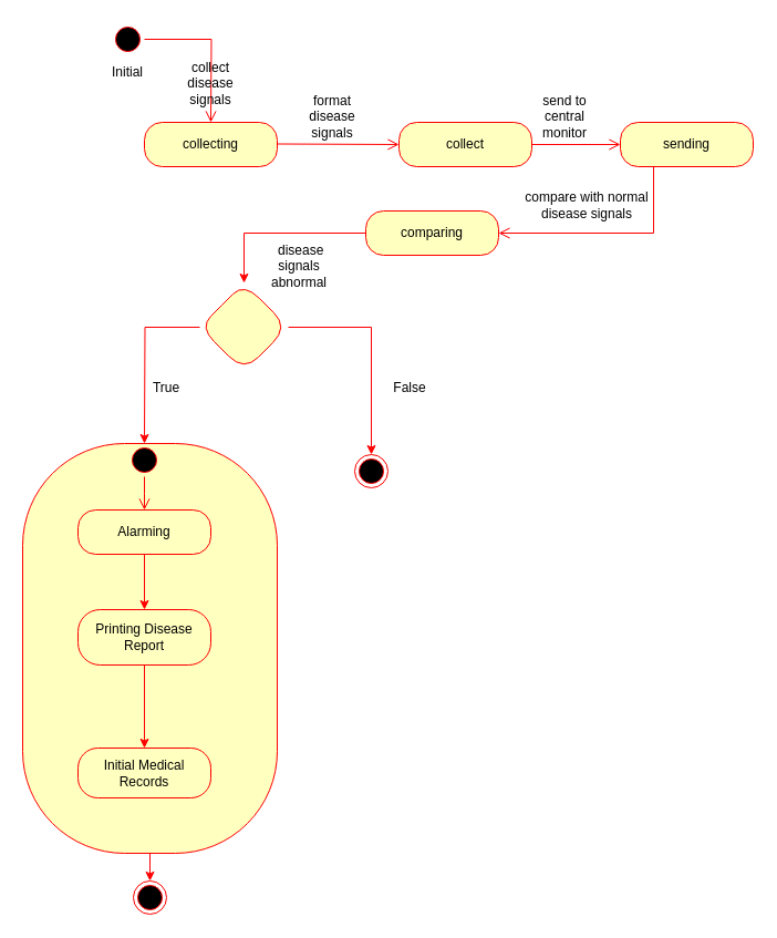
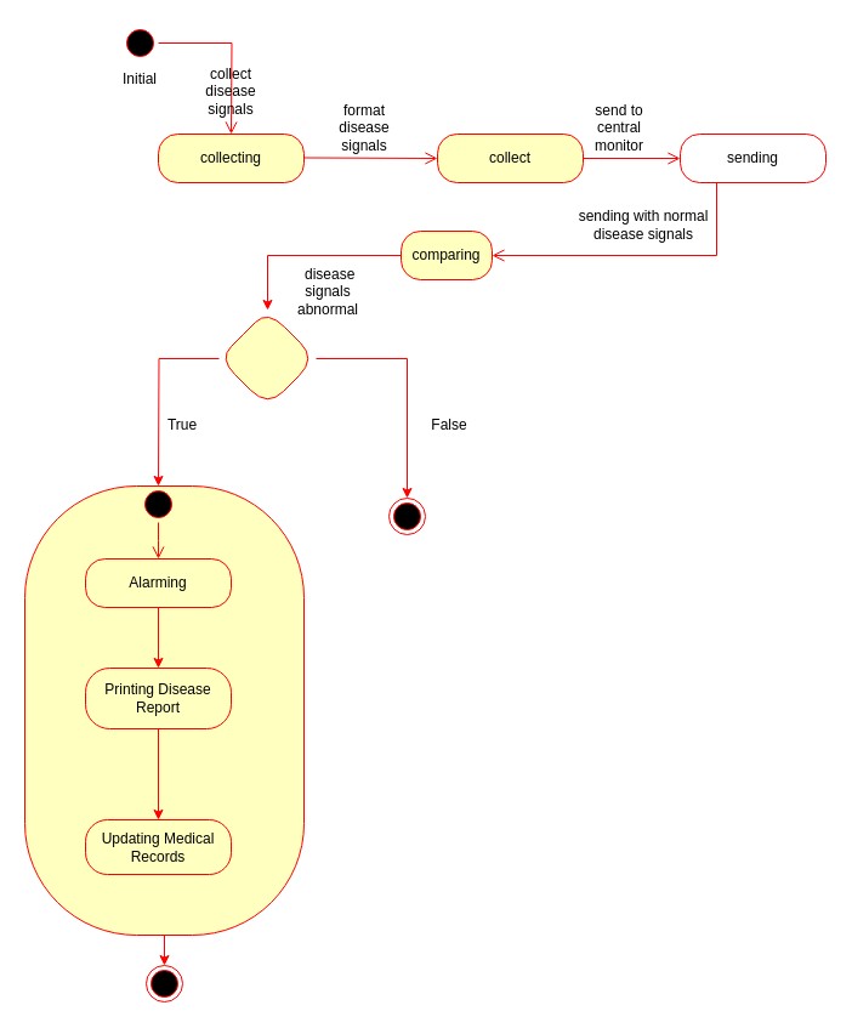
  <mxCell id="0" />
  <mxCell id="1" parent="0" />
  <mxCell id="2" value="" style="ellipse;html=1;shape=startState;fillColor=#000000;strokeColor=#ff0000;" parent="1" vertex="1"><mxGeometry x="100" y="20" width="30" height="30" as="geometry" /></mxCell>
  <mxCell id="3" value="" style="edgeStyle=orthogonalEdgeStyle;html=1;verticalAlign=bottom;endArrow=open;endSize=8;strokeColor=#ff0000;rounded=0;" parent="1" source="2" edge="1"><mxGeometry relative="1" as="geometry"><mxPoint x="190" y="110" as="targetPoint" /></mxGeometry></mxCell>
  <mxCell id="4" value="collecting" style="rounded=1;whiteSpace=wrap;html=1;arcSize=40;fontColor=#000000;fillColor=#ffffc0;strokeColor=#ff0000;" parent="1" vertex="1"><mxGeometry x="130" y="110" width="120" height="40" as="geometry" /></mxCell>
  <mxCell id="5" value="collect" style="rounded=1;whiteSpace=wrap;html=1;arcSize=40;fontColor=#000000;fillColor=#ffffc0;strokeColor=#ff0000;" parent="1" vertex="1"><mxGeometry x="360" y="110" width="120" height="40" as="geometry" /></mxCell>
  <mxCell id="6" value="" style="edgeStyle=orthogonalEdgeStyle;rounded=0;orthogonalLoop=1;jettySize=auto;html=1;fillColor=#e51400;strokeColor=#FF0000;" parent="1" source="7" target="19" edge="1"><mxGeometry relative="1" as="geometry" /></mxCell>
- <mxCell id="7" value="comparing" style="rounded=1;whiteSpace=wrap;html=1;arcSize=40;fontColor=#000000;fillColor=#ffffc0;strokeColor=#ff0000;" parent="1" vertex="1"><mxGeometry x="330" y="190" width="120" height="40" as="geometry" /></mxCell>
+ <mxCell id="7" value="comparing" style="rounded=1;whiteSpace=wrap;html=1;arcSize=40;fontColor=#000000;fillColor=#ffffc0;strokeColor=#ff0000;" parent="1" vertex="1"><mxGeometry x="330" y="190" width="75" height="40" as="geometry" /></mxCell>
  <mxCell id="8" value="" style="edgeStyle=orthogonalEdgeStyle;html=1;verticalAlign=bottom;endArrow=open;endSize=8;strokeColor=#ff0000;rounded=0;entryX=0;entryY=0.5;entryDx=0;entryDy=0;" parent="1" target="5" edge="1"><mxGeometry relative="1" as="geometry"><mxPoint x="350" y="130" as="targetPoint" /><mxPoint x="250" y="129.5" as="sourcePoint" /></mxGeometry></mxCell>
- <mxCell id="9" value="sending" style="rounded=1;whiteSpace=wrap;html=1;arcSize=40;fontColor=#000000;fillColor=#ffffc0;strokeColor=#ff0000;" parent="1" vertex="1"><mxGeometry x="560" y="110" width="120" height="40" as="geometry" /></mxCell>
+ <mxCell id="9" value="sending" style="rounded=1;whiteSpace=wrap;html=1;arcSize=40;fontColor=#000000;fillColor=#ffffff;strokeColor=#ff0000;" parent="1" vertex="1"><mxGeometry x="560" y="110" width="120" height="40" as="geometry" /></mxCell>
  <mxCell id="10" value="" style="edgeStyle=orthogonalEdgeStyle;html=1;verticalAlign=bottom;endArrow=open;endSize=8;strokeColor=#ff0000;rounded=0;exitX=1;exitY=0.5;exitDx=0;exitDy=0;entryX=0;entryY=0.5;entryDx=0;entryDy=0;" parent="1" source="5" target="9" edge="1"><mxGeometry relative="1" as="geometry"><mxPoint x="590" y="210" as="targetPoint" /></mxGeometry></mxCell>
  <mxCell id="11" value="" style="edgeStyle=orthogonalEdgeStyle;html=1;verticalAlign=bottom;endArrow=open;endSize=8;strokeColor=#ff0000;rounded=0;exitX=0.5;exitY=1;exitDx=0;exitDy=0;entryX=1;entryY=0.5;entryDx=0;entryDy=0;" parent="1" source="9" target="7" edge="1"><mxGeometry relative="1" as="geometry"><mxPoint x="520" y="210" as="targetPoint" /><mxPoint x="460" y="140" as="sourcePoint" /><Array as="points"><mxPoint x="590" y="210" /></Array></mxGeometry></mxCell>
  <mxCell id="12" value="Initial" style="text;html=1;strokeColor=none;fillColor=none;align=center;verticalAlign=middle;whiteSpace=wrap;rounded=0;" parent="1" vertex="1"><mxGeometry x="85" y="50" width="60" height="30" as="geometry" /></mxCell>
  <mxCell id="13" value="collect disease signals" style="text;html=1;strokeColor=none;fillColor=none;align=center;verticalAlign=middle;whiteSpace=wrap;rounded=0;" parent="1" vertex="1"><mxGeometry x="160" y="60" width="60" height="30" as="geometry" /></mxCell>
  <mxCell id="14" value="format disease signals" style="text;html=1;strokeColor=none;fillColor=none;align=center;verticalAlign=middle;whiteSpace=wrap;rounded=0;" parent="1" vertex="1"><mxGeometry x="270" y="90" width="60" height="30" as="geometry" /></mxCell>
  <mxCell id="15" value="send to central monitor" style="text;html=1;strokeColor=none;fillColor=none;align=center;verticalAlign=middle;whiteSpace=wrap;rounded=0;" parent="1" vertex="1"><mxGeometry x="480" y="90" width="60" height="30" as="geometry" /></mxCell>
- <mxCell id="16" value="compare with normal disease signals" style="text;html=1;strokeColor=none;fillColor=none;align=center;verticalAlign=middle;whiteSpace=wrap;rounded=0;" parent="1" vertex="1"><mxGeometry x="470" y="170" width="120" height="30" as="geometry" /></mxCell>
+ <mxCell id="16" value="sending with normal disease signals" style="text;html=1;strokeColor=none;fillColor=none;align=center;verticalAlign=middle;whiteSpace=wrap;rounded=0;" parent="1" vertex="1"><mxGeometry x="470" y="170" width="120" height="30" as="geometry" /></mxCell>
  <mxCell id="17" value="" style="edgeStyle=orthogonalEdgeStyle;rounded=0;orthogonalLoop=1;jettySize=auto;html=1;strokeColor=#FF0000;entryX=0.5;entryY=0;entryDx=0;entryDy=0;" parent="1" source="19" target="23" edge="1"><mxGeometry relative="1" as="geometry"><mxPoint x="330" y="410" as="targetPoint" /></mxGeometry></mxCell>
  <mxCell id="18" value="" style="edgeStyle=orthogonalEdgeStyle;rounded=0;orthogonalLoop=1;jettySize=auto;html=1;strokeColor=#FF0000;" parent="1" source="19" edge="1"><mxGeometry relative="1" as="geometry"><mxPoint x="130" y="400" as="targetPoint" /></mxGeometry></mxCell>
  <mxCell id="19" value="" style="rhombus;whiteSpace=wrap;html=1;fillColor=#ffffc0;strokeColor=#ff0000;fontColor=#000000;rounded=1;arcSize=40;" parent="1" vertex="1"><mxGeometry x="180" y="255" width="80" height="80" as="geometry" /></mxCell>
  <mxCell id="20" value="&amp;nbsp;disease signals abnormal" style="text;html=1;strokeColor=none;fillColor=none;align=center;verticalAlign=middle;whiteSpace=wrap;rounded=0;" parent="1" vertex="1"><mxGeometry x="240" y="225" width="60" height="30" as="geometry" /></mxCell>
  <mxCell id="21" value="True" style="text;html=1;strokeColor=none;fillColor=none;align=center;verticalAlign=middle;whiteSpace=wrap;rounded=0;" parent="1" vertex="1"><mxGeometry x="120" y="335" width="60" height="30" as="geometry" /></mxCell>
  <mxCell id="22" value="False" style="text;html=1;strokeColor=none;fillColor=none;align=center;verticalAlign=middle;whiteSpace=wrap;rounded=0;" parent="1" vertex="1"><mxGeometry x="340" y="335" width="60" height="30" as="geometry" /></mxCell>
  <mxCell id="23" value="" style="ellipse;html=1;shape=endState;fillColor=#000000;strokeColor=#ff0000;" parent="1" vertex="1"><mxGeometry x="320" y="410" width="30" height="30" as="geometry" /></mxCell>
  <mxCell id="24" value="" style="whiteSpace=wrap;html=1;fillColor=#ffffc0;strokeColor=#ff0000;fontColor=#000000;rounded=1;arcSize=40;" parent="1" vertex="1"><mxGeometry x="20" y="400" width="230" height="370" as="geometry" /></mxCell>
  <mxCell id="25" value="" style="ellipse;html=1;shape=startState;fillColor=#000000;strokeColor=#ff0000;" parent="1" vertex="1"><mxGeometry x="115" y="400" width="30" height="30" as="geometry" /></mxCell>
  <mxCell id="26" value="" style="edgeStyle=orthogonalEdgeStyle;html=1;verticalAlign=bottom;endArrow=open;endSize=8;strokeColor=#ff0000;rounded=0;" parent="1" source="25" edge="1"><mxGeometry relative="1" as="geometry"><mxPoint x="130" y="460" as="targetPoint" /></mxGeometry></mxCell>
  <mxCell id="27" value="" style="edgeStyle=orthogonalEdgeStyle;rounded=0;orthogonalLoop=1;jettySize=auto;html=1;strokeColor=#FF0000;" parent="1" source="28" target="30" edge="1"><mxGeometry relative="1" as="geometry" /></mxCell>
  <mxCell id="28" value="Alarming" style="rounded=1;whiteSpace=wrap;html=1;arcSize=40;fontColor=#000000;fillColor=#ffffc0;strokeColor=#ff0000;" parent="1" vertex="1"><mxGeometry x="70" y="460" width="120" height="40" as="geometry" /></mxCell>
  <mxCell id="29" value="" style="edgeStyle=orthogonalEdgeStyle;rounded=0;orthogonalLoop=1;jettySize=auto;html=1;strokeColor=#FF0000;" parent="1" source="30" target="31" edge="1"><mxGeometry relative="1" as="geometry" /></mxCell>
  <mxCell id="30" value="Printing Disease Report" style="rounded=1;whiteSpace=wrap;html=1;fillColor=#ffffc0;strokeColor=#ff0000;fontColor=#000000;arcSize=40;" parent="1" vertex="1"><mxGeometry x="70" y="550" width="120" height="50" as="geometry" /></mxCell>
- <mxCell id="31" value="Initial Medical Records" style="whiteSpace=wrap;html=1;fillColor=#ffffc0;strokeColor=#ff0000;fontColor=#000000;rounded=1;arcSize=40;" parent="1" vertex="1"><mxGeometry x="70" y="675" width="120" height="45" as="geometry" /></mxCell>
+ <mxCell id="31" value="Updating Medical Records" style="whiteSpace=wrap;html=1;fillColor=#ffffc0;strokeColor=#ff0000;fontColor=#000000;rounded=1;arcSize=40;" parent="1" vertex="1"><mxGeometry x="70" y="675" width="120" height="45" as="geometry" /></mxCell>
  <mxCell id="32" value="" style="endArrow=classic;html=1;rounded=0;strokeColor=#FF0000;exitX=0.5;exitY=1;exitDx=0;exitDy=0;" parent="1" source="24" target="33" edge="1"><mxGeometry width="50" height="50" relative="1" as="geometry"><mxPoint x="160" y="670" as="sourcePoint" /><mxPoint x="135" y="810" as="targetPoint" /></mxGeometry></mxCell>
  <mxCell id="33" value="" style="ellipse;html=1;shape=endState;fillColor=#000000;strokeColor=#ff0000;" parent="1" vertex="1"><mxGeometry x="120" y="795" width="30" height="30" as="geometry" /></mxCell>
